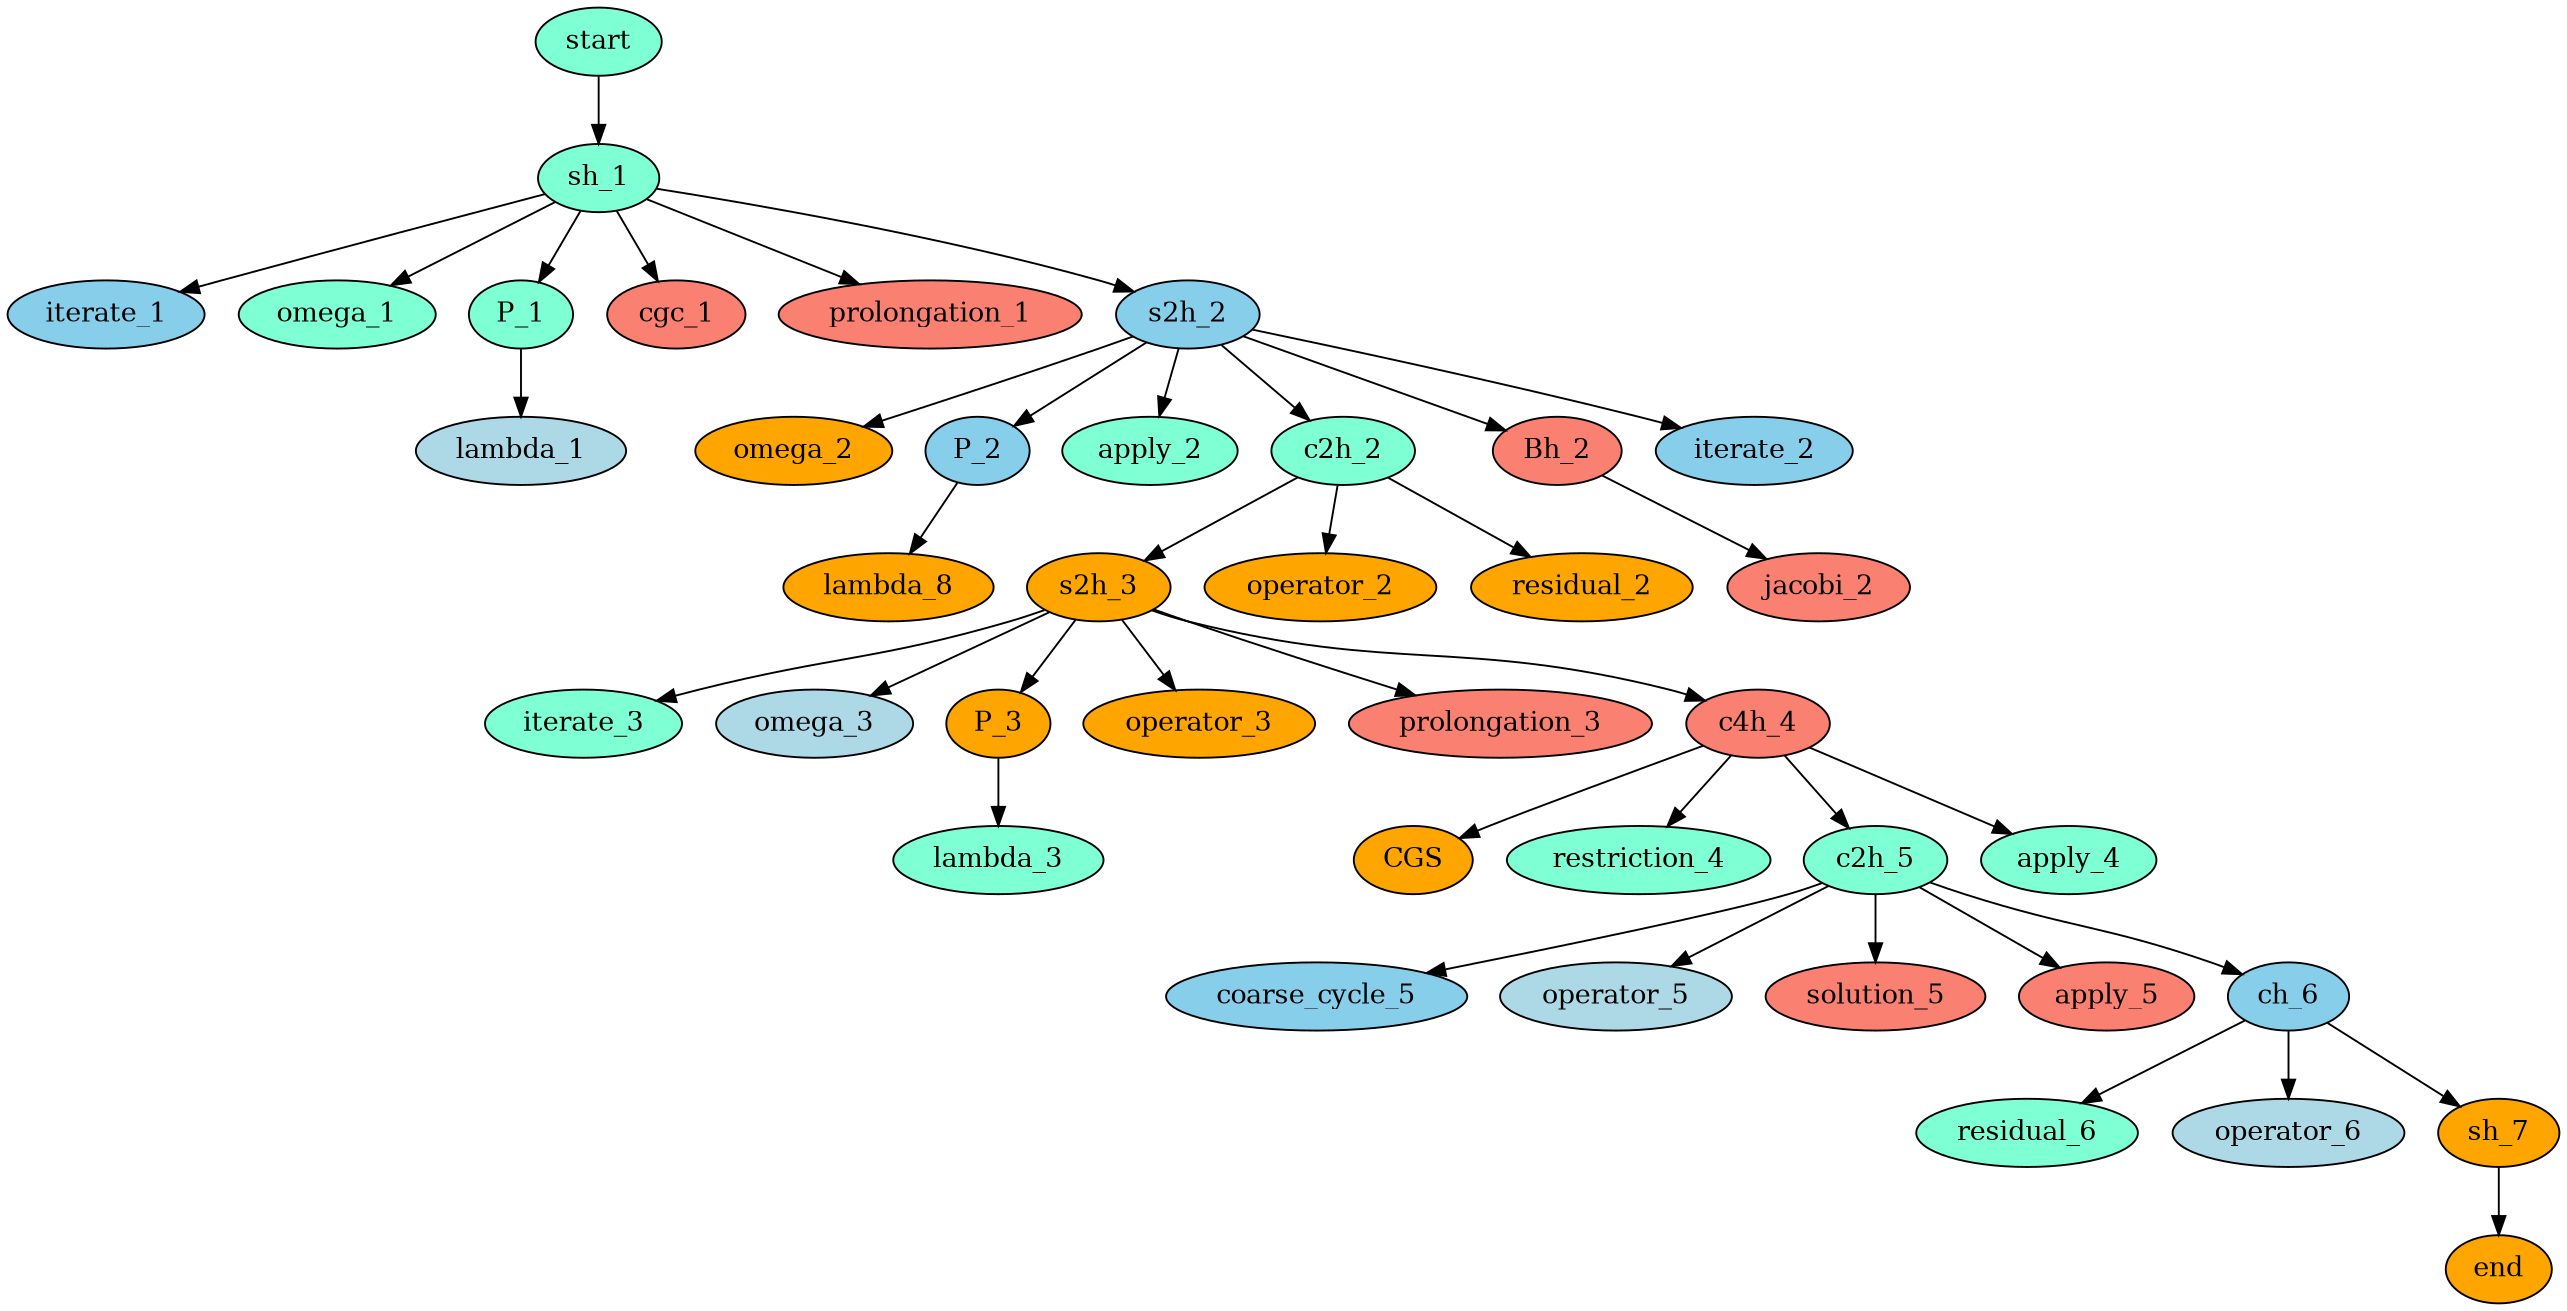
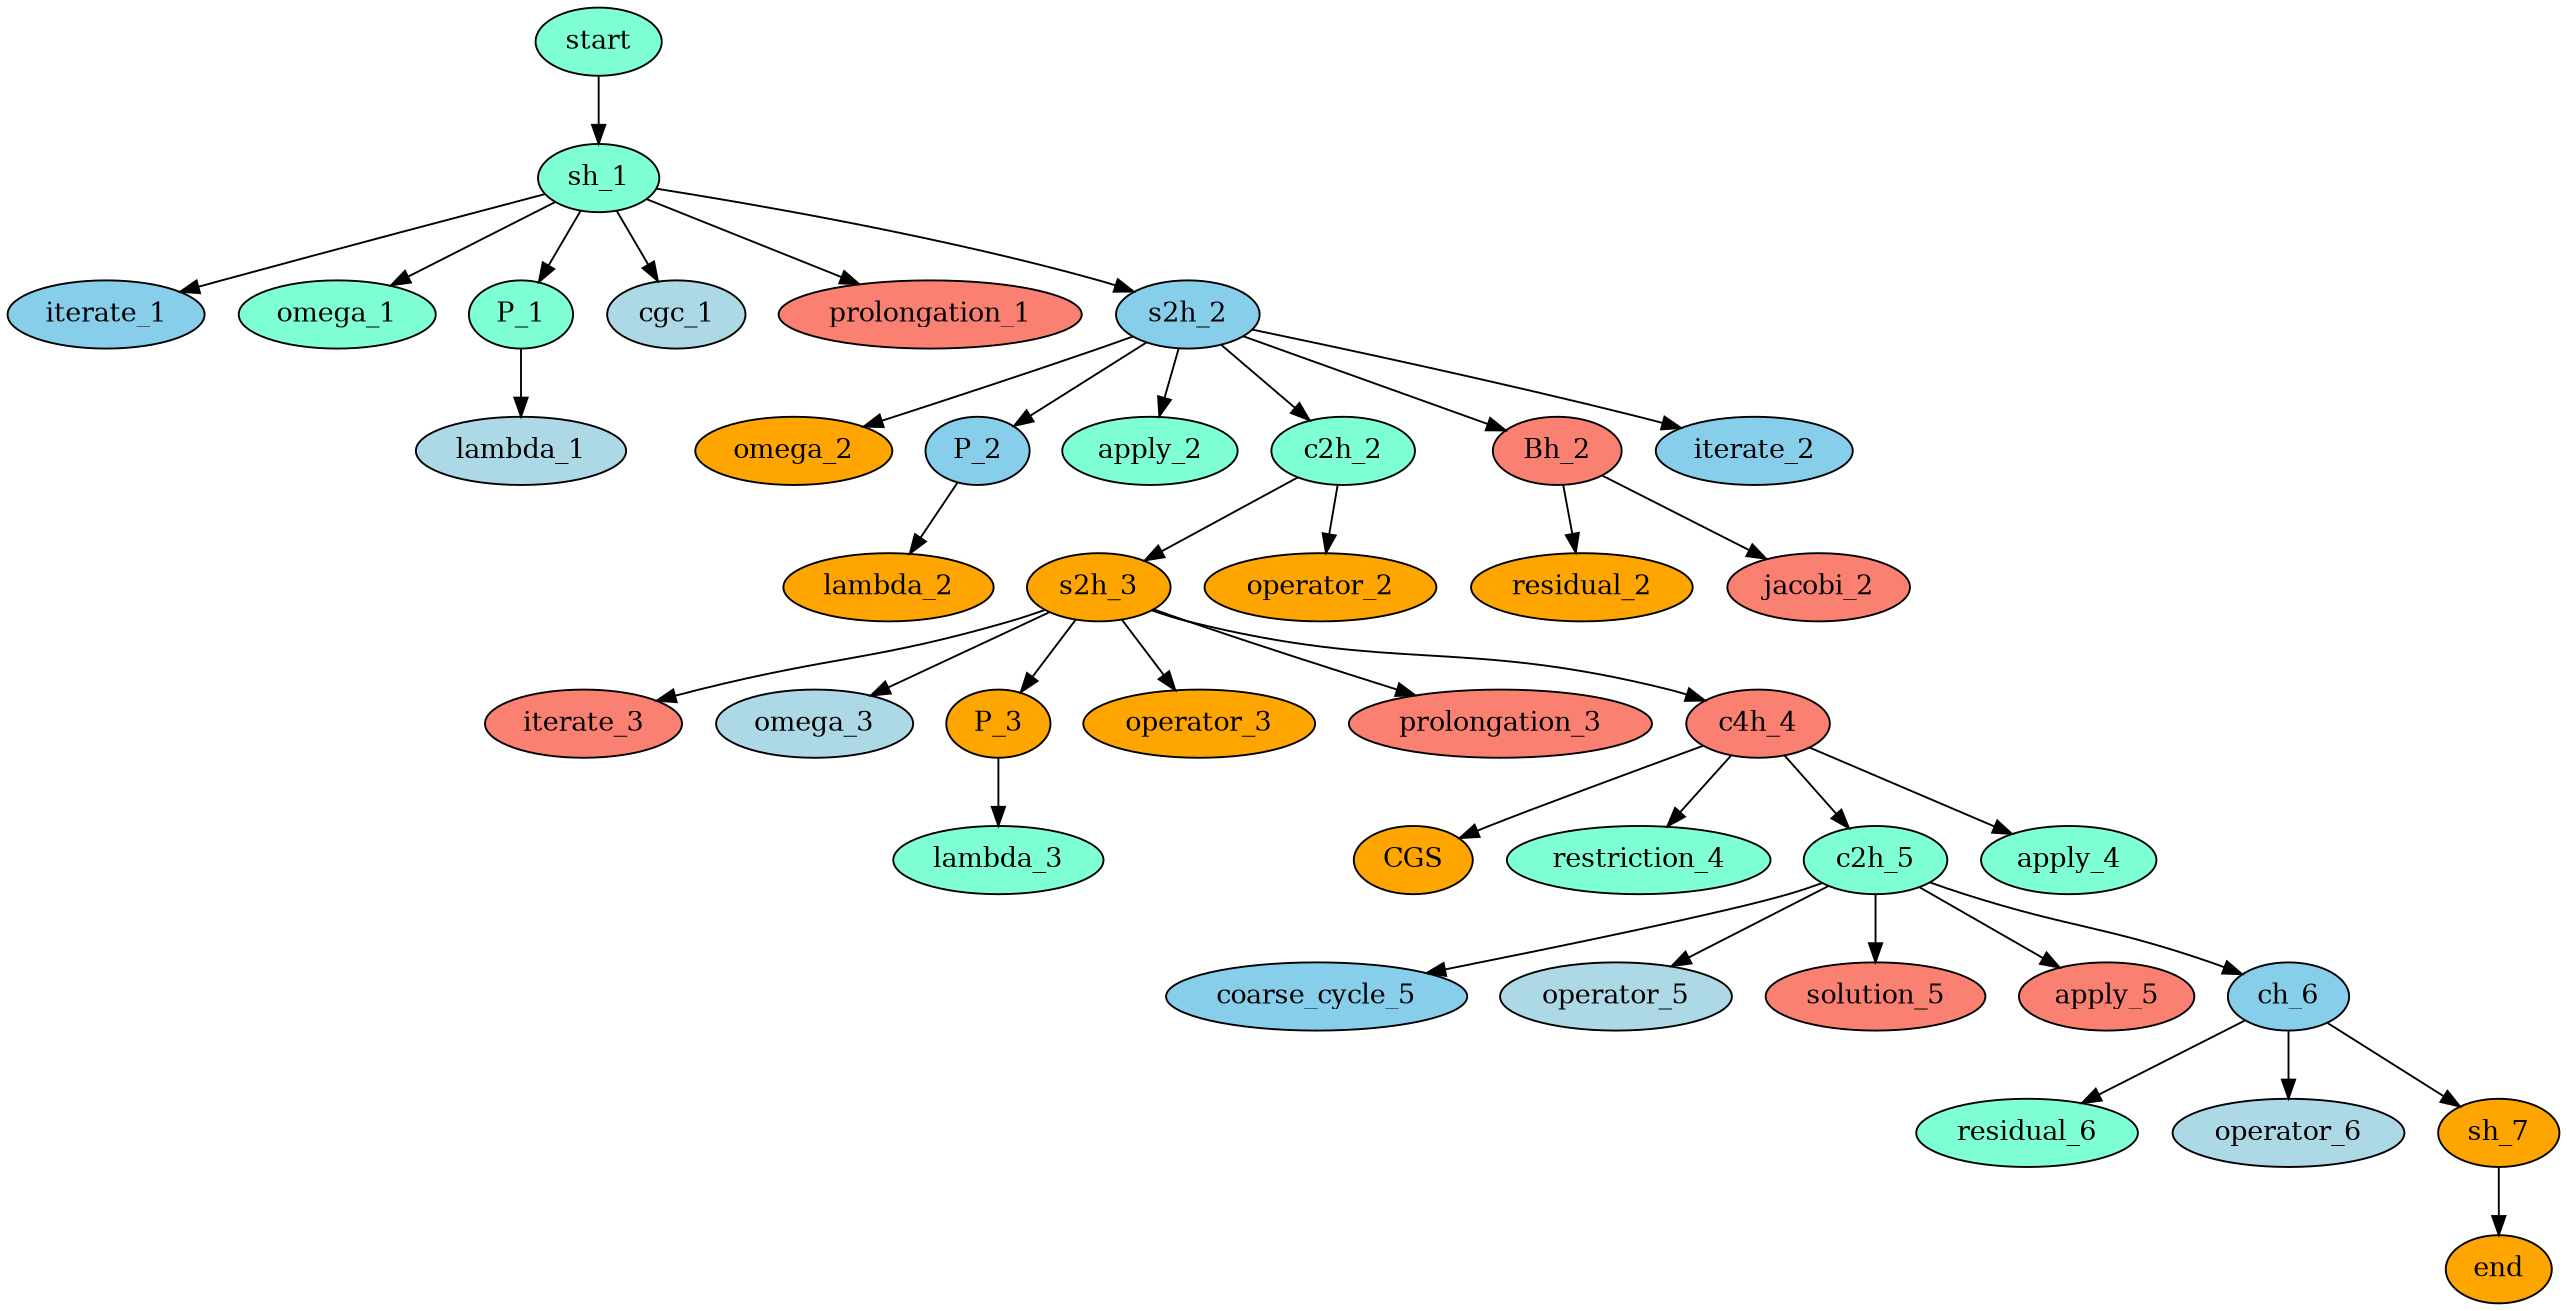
  digraph {
    ordering=in
    node [fillcolor=aquamarine style=filled texlbl="\textsc{apply}"]
    start [texlbl="$\langle S \rangle$"]
    sh_1 [texlbl="$\langle s_h\rangle$"]
    iterate_1 [fillcolor=skyblue texlbl="\textsc{iterate}"]
    omega_1 [texlbl="$1.0$"]
    P_1 [texlbl="$\langle \mathcal P \rangle$"]
-   cgc_1 [fillcolor=salmon texlbl="\textsc{cgc}"]
+   cgc_1 [fillcolor=lightblue texlbl="\textsc{cgc}"]
    prolongation_1 [fillcolor=salmon texlbl="$P_{2h}^h$"]
    s2h_2 [fillcolor=skyblue texlbl="$\langle s_{2h}\rangle$"]
    lambda_1 [fillcolor=lightblue texlbl="$\lambda$"]
    iterate_2 [fillcolor=skyblue texlbl="\textsc{iterate}"]
    omega_2 [fillcolor=orange texlbl="$0.6$"]
    P_2 [fillcolor=skyblue texlbl="$\langle \mathcal P \rangle$"]
    apply_2
    Bh_2 [fillcolor=salmon texlbl="$\langle B_h \rangle$"]
    c2h_2 [texlbl="$\langle c_{2h} \rangle$"]
-   lambda_2 [fillcolor=orange texlbl="$\lambda$" label=lambda_8]
+   lambda_2 [fillcolor=orange texlbl="$\lambda$"]
    jacobi_2 [fillcolor=salmon texlbl="$D_{h}^{-1}$"]
    residual_2 [fillcolor=orange texlbl="\textsc{residual}"]
    operator_2 [fillcolor=orange texlbl="$A_{2h}$"]
    s2h_3 [fillcolor=orange texlbl="$\langle s_{2h}\rangle$"]
-   iterate_3 [texlbl="\textsc{iterate}"]
+   iterate_3 [fillcolor=salmon texlbl="\textsc{iterate}"]
    omega_3 [fillcolor=lightblue texlbl="$1.0$"]
    P_3 [fillcolor=orange texlbl="$\langle \mathcal P \rangle$"]
    n24 [fillcolor=orange label=operator_3]
    prolongation_3 [fillcolor=salmon texlbl="$I_{4h}^{2h}$"]
    c4h_4 [fillcolor=salmon texlbl="$\langle c_{4h} \rangle$"]
    lambda_3 [texlbl="$\lambda$"]
    apply_4
    CGS [fillcolor=orange texlbl="$A_{2h}^{-1}$"]
    restriction_4 [texlbl="$I_{2h}^{4h}$"]
    c2h_5 [texlbl="$\langle c_{2h} \rangle$"]
    coarse_cycle_5 [fillcolor=skyblue texlbl="\textsc{cge}"]
    operator_5 [fillcolor=lightblue texlbl="$A_{2h}$"]
    solution_5 [fillcolor=salmon texlbl="$0_{2h}$"]
    apply_5 [fillcolor=salmon]
    ch_6 [fillcolor=skyblue texlbl="$\langle c_{h} \rangle$"]
    residual_6 [texlbl="\textsc{residual}"]
    operator_6 [fillcolor=lightblue texlbl="$A_{h}$"]
    sh_7 [fillcolor=orange texlbl="$\langle s_{h} \rangle$"]
    end [fillcolor=orange texlbl="$(x_h^0, b_h, \lambda, \lambda)$"]
    start -> sh_1
    sh_1 -> iterate_1
    sh_1 -> omega_1
    sh_1 -> P_1
    sh_1 -> cgc_1
    sh_1 -> prolongation_1
    sh_1 -> s2h_2
    P_1 -> lambda_1
    s2h_2 -> iterate_2
    s2h_2 -> omega_2
    s2h_2 -> P_2
    s2h_2 -> apply_2
    s2h_2 -> Bh_2
    s2h_2 -> c2h_2
    P_2 -> lambda_2
    Bh_2 -> jacobi_2
-   c2h_2 -> residual_2
+   Bh_2 -> residual_2
    c2h_2 -> operator_2
    c2h_2 -> s2h_3
    s2h_3 -> iterate_3
    s2h_3 -> omega_3
    s2h_3 -> P_3
    s2h_3 -> n24
    s2h_3 -> prolongation_3
    s2h_3 -> c4h_4
    P_3 -> lambda_3
    c4h_4 -> apply_4
    c4h_4 -> CGS
    c4h_4 -> restriction_4
    c4h_4 -> c2h_5
    c2h_5 -> coarse_cycle_5
    c2h_5 -> operator_5
    c2h_5 -> solution_5
    c2h_5 -> apply_5
    c2h_5 -> ch_6
    ch_6 -> residual_6
    ch_6 -> operator_6
    ch_6 -> sh_7
    sh_7 -> end
  }
